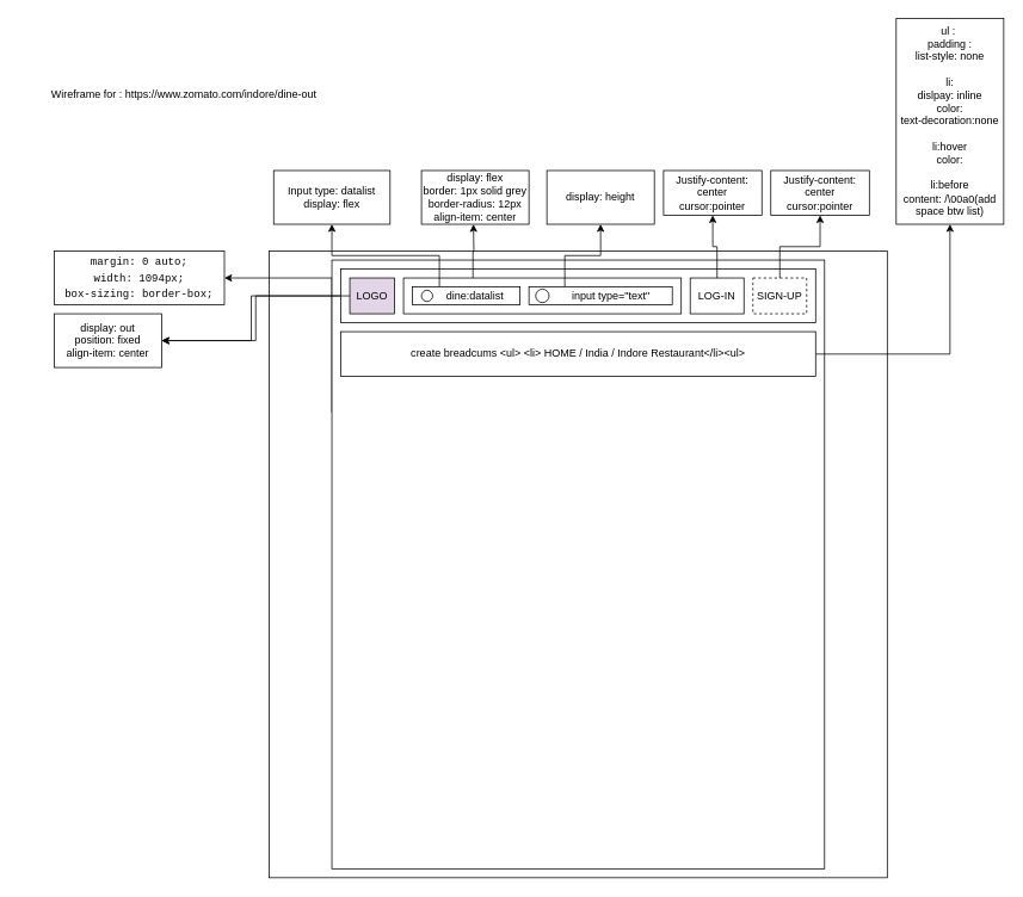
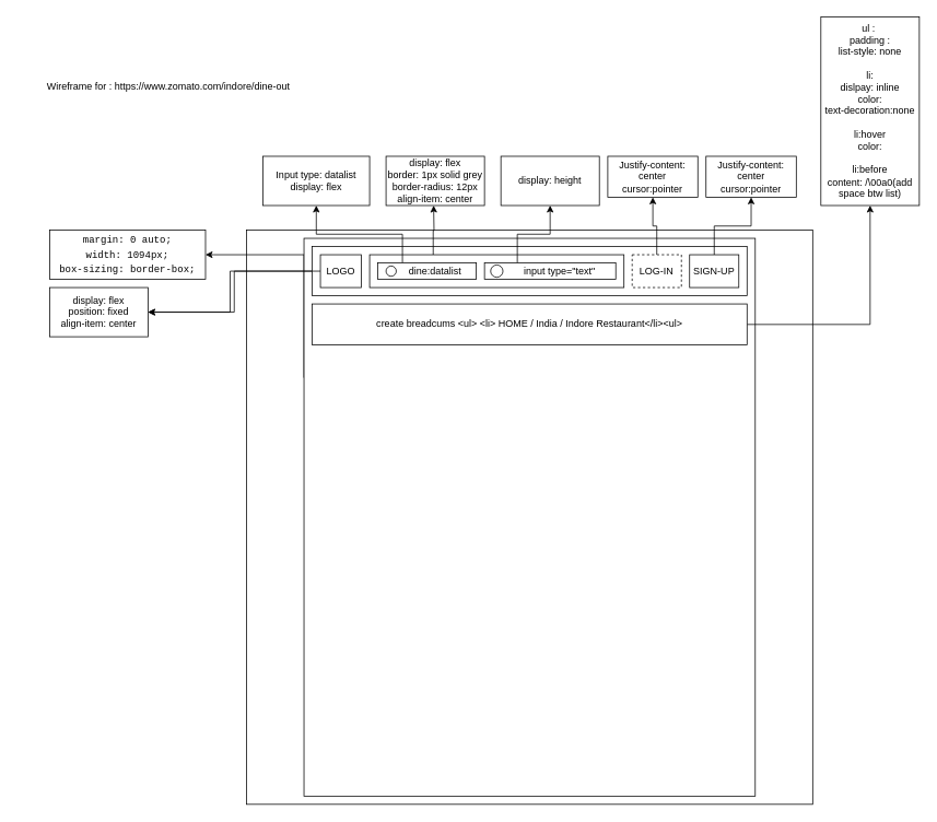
  <mxCell id="0" />
  <mxCell id="1" parent="0" />
  <mxCell id="2" value="" style="rounded=0;whiteSpace=wrap;html=1;" parent="1" vertex="1"><mxGeometry x="590" y="700" width="120" height="60" as="geometry" /></mxCell>
  <mxCell id="3" value="" style="rounded=0;whiteSpace=wrap;html=1;" parent="1" vertex="1"><mxGeometry x="300" y="280" width="690" height="700" as="geometry" /></mxCell>
  <mxCell id="4" style="edgeStyle=orthogonalEdgeStyle;rounded=0;orthogonalLoop=1;jettySize=auto;html=1;exitX=0;exitY=0.25;exitDx=0;exitDy=0;" edge="1" parent="1" source="5" target="6"><mxGeometry relative="1" as="geometry"><mxPoint y="310" as="targetPoint" x="240" /><Array as="points"><mxPoint x="370" y="310" /><mxPoint x="260" y="310" /></Array></mxGeometry></mxCell>
  <mxCell id="5" value="" style="rounded=0;whiteSpace=wrap;html=1;" vertex="1" parent="1"><mxGeometry x="370" y="290" width="550" height="680" as="geometry" /></mxCell>
  <mxCell id="6" value="&lt;div style=&quot;font-family: &amp;#34;menlo&amp;#34; , &amp;#34;monaco&amp;#34; , &amp;#34;courier new&amp;#34; , monospace ; line-height: 18px&quot;&gt;&lt;div&gt;&lt;span style=&quot;background-color: rgb(255 , 255 , 255)&quot;&gt;margin: 0 auto;&lt;/span&gt;&lt;/div&gt;&lt;div&gt;  &lt;span style=&quot;background-color: rgb(255 , 255 , 255)&quot;&gt;width: 1094px;&lt;/span&gt;&lt;/div&gt;&lt;div&gt;  &lt;span style=&quot;background-color: rgb(255 , 255 , 255)&quot;&gt;box-sizing: border-box;&lt;/span&gt;&lt;/div&gt;&lt;/div&gt;" style="rounded=0;whiteSpace=wrap;html=1;" vertex="1" parent="1"><mxGeometry x="60" y="280" width="190" height="60" as="geometry" /></mxCell>
  <mxCell id="7" value="" style="edgeStyle=orthogonalEdgeStyle;rounded=0;orthogonalLoop=1;jettySize=auto;html=1;" edge="1" parent="1" source="8" target="9"><mxGeometry relative="1" as="geometry" /></mxCell>
  <mxCell id="8" value="" style="rounded=0;whiteSpace=wrap;html=1;" vertex="1" parent="1"><mxGeometry x="380" y="300" width="530" height="60" as="geometry" /></mxCell>
- <mxCell id="9" value="display: out&lt;br&gt;position: fixed&lt;br&gt;align-item: center" style="whiteSpace=wrap;html=1;rounded=0;" vertex="1" parent="1"><mxGeometry x="60" y="350" width="120" height="60" as="geometry" /></mxCell>
+ <mxCell id="9" value="display: flex&lt;br&gt;position: fixed&lt;br&gt;align-item: center" style="whiteSpace=wrap;html=1;rounded=0;" vertex="1" parent="1"><mxGeometry x="60" y="350" width="120" height="60" as="geometry" /></mxCell>
  <mxCell id="10" value="" style="edgeStyle=orthogonalEdgeStyle;rounded=0;orthogonalLoop=1;jettySize=auto;html=1;fontColor=#000000;" edge="1" parent="1" source="11" target="9"><mxGeometry relative="1" as="geometry" /></mxCell>
- <mxCell id="11" value="LOGO" style="rounded=0;whiteSpace=wrap;html=1;fillColor=#e1d5e7;" vertex="1" parent="1"><mxGeometry x="390" y="310" width="50" height="40" as="geometry" /></mxCell>
+ <mxCell id="11" value="LOGO" style="rounded=0;whiteSpace=wrap;html=1;" vertex="1" parent="1"><mxGeometry x="390" y="310" width="50" height="40" as="geometry" /></mxCell>
  <mxCell id="12" style="edgeStyle=orthogonalEdgeStyle;rounded=0;orthogonalLoop=1;jettySize=auto;html=1;exitX=0.25;exitY=0;exitDx=0;exitDy=0;" edge="1" parent="1" source="13"><mxGeometry relative="1" as="geometry"><mxPoint x="528" y="250" as="targetPoint" /></mxGeometry></mxCell>
  <mxCell id="13" value="" style="rounded=0;whiteSpace=wrap;html=1;" vertex="1" parent="1"><mxGeometry x="450" y="310" width="310" height="40" as="geometry" /></mxCell>
  <mxCell id="14" style="edgeStyle=orthogonalEdgeStyle;rounded=0;orthogonalLoop=1;jettySize=auto;html=1;exitX=0.5;exitY=0;exitDx=0;exitDy=0;" edge="1" parent="1" source="15" target="28"><mxGeometry relative="1" as="geometry"><mxPoint x="800.273" y="230" as="targetPoint" /></mxGeometry></mxCell>
- <mxCell id="15" value="LOG-IN" style="rounded=0;whiteSpace=wrap;html=1;" vertex="1" parent="1"><mxGeometry x="770" y="310" width="60" height="40" as="geometry" /></mxCell>
+ <mxCell id="15" value="LOG-IN" style="rounded=0;whiteSpace=wrap;html=1;dashed=1;" vertex="1" parent="1"><mxGeometry x="770" y="310" width="60" height="40" as="geometry" /></mxCell>
  <mxCell id="16" value="display: flex&lt;br&gt;border: 1px solid grey&lt;br&gt;border-radius: 12px&lt;br&gt;align-item: center" style="rounded=0;whiteSpace=wrap;html=1;" vertex="1" parent="1"><mxGeometry x="470" y="190" width="120" height="60" as="geometry" /></mxCell>
  <mxCell id="17" value="Wireframe for :&amp;nbsp;https://www.zomato.com/indore/dine-out" style="text;html=1;strokeColor=none;fillColor=none;align=center;verticalAlign=middle;whiteSpace=wrap;rounded=0;" vertex="1" parent="1"><mxGeometry x="20" y="90" width="370" height="30" as="geometry" /></mxCell>
  <mxCell id="18" style="edgeStyle=orthogonalEdgeStyle;rounded=0;orthogonalLoop=1;jettySize=auto;html=1;exitX=0.25;exitY=0;exitDx=0;exitDy=0;" edge="1" parent="1" source="19" target="22"><mxGeometry relative="1" as="geometry"><mxPoint x="410" y="220" as="targetPoint" /></mxGeometry></mxCell>
  <mxCell id="19" value="&amp;nbsp; &amp;nbsp; &amp;nbsp; dine:datalist" style="rounded=0;whiteSpace=wrap;html=1;" vertex="1" parent="1"><mxGeometry x="460" y="320" width="120" height="20" as="geometry" /></mxCell>
  <mxCell id="20" style="edgeStyle=orthogonalEdgeStyle;rounded=0;orthogonalLoop=1;jettySize=auto;html=1;exitX=0.25;exitY=0;exitDx=0;exitDy=0;" edge="1" parent="1" source="21" target="25"><mxGeometry relative="1" as="geometry"><mxPoint x="630" y="230" as="targetPoint" /></mxGeometry></mxCell>
  <mxCell id="21" value="&amp;nbsp; &amp;nbsp; &amp;nbsp; &amp;nbsp;input type=&quot;text&quot;" style="rounded=0;whiteSpace=wrap;html=1;" vertex="1" parent="1"><mxGeometry x="590" y="320" width="160" height="20" as="geometry" /></mxCell>
- <mxCell id="22" value="Input type: datalist&lt;br&gt;display: flex" style="rounded=0;whiteSpace=wrap;html=1;" vertex="1" parent="1"><mxGeometry x="305" y="190" width="130" height="60" as="geometry" /></mxCell>
+ <mxCell id="22" value="Input type: datalist&lt;br&gt;display: flex" style="rounded=0;whiteSpace=wrap;html=1;" vertex="1" parent="1"><mxGeometry x="320" y="190" width="130" height="60" as="geometry" /></mxCell>
  <mxCell id="23" value="" style="ellipse;whiteSpace=wrap;html=1;aspect=fixed;" vertex="1" parent="1"><mxGeometry x="597.5" y="322.5" width="15" height="15" as="geometry" /></mxCell>
  <mxCell id="24" value="" style="ellipse;whiteSpace=wrap;html=1;aspect=fixed;" vertex="1" parent="1"><mxGeometry x="470" y="323.75" width="12.5" height="12.5" as="geometry" /></mxCell>
  <mxCell id="25" value="display: height&lt;br&gt;" style="rounded=0;whiteSpace=wrap;html=1;" vertex="1" parent="1"><mxGeometry x="610" y="190" width="120" height="60" as="geometry" /></mxCell>
  <mxCell id="26" style="edgeStyle=orthogonalEdgeStyle;rounded=0;orthogonalLoop=1;jettySize=auto;html=1;exitX=0.5;exitY=0;exitDx=0;exitDy=0;" edge="1" parent="1" source="27" target="29"><mxGeometry relative="1" as="geometry"><mxPoint x="920" y="230" as="targetPoint" /></mxGeometry></mxCell>
- <mxCell id="27" value="SIGN-UP" style="rounded=0;whiteSpace=wrap;html=1;dashed=1;" vertex="1" parent="1"><mxGeometry x="840" y="310" width="60" height="40" as="geometry" /></mxCell>
+ <mxCell id="27" value="SIGN-UP" style="rounded=0;whiteSpace=wrap;html=1;" vertex="1" parent="1"><mxGeometry x="840" y="310" width="60" height="40" as="geometry" /></mxCell>
  <mxCell id="28" value="Justify-content: center&lt;br&gt;cursor:pointer" style="rounded=0;whiteSpace=wrap;html=1;" vertex="1" parent="1"><mxGeometry x="740.27" y="190" width="109.73" height="50" as="geometry" /></mxCell>
  <mxCell id="29" value="&lt;span&gt;Justify-content: center&lt;br&gt;&lt;/span&gt;cursor:pointer&lt;span&gt;&lt;br&gt;&lt;/span&gt;" style="rounded=0;whiteSpace=wrap;html=1;" vertex="1" parent="1"><mxGeometry x="860" y="190" width="110" height="50" as="geometry" /></mxCell>
  <mxCell id="30" style="edgeStyle=orthogonalEdgeStyle;rounded=0;orthogonalLoop=1;jettySize=auto;html=1;" edge="1" parent="1" source="31" target="32"><mxGeometry relative="1" as="geometry"><mxPoint x="1020" y="395" as="targetPoint" /></mxGeometry></mxCell>
  <mxCell id="31" value="create breadcums &amp;lt;ul&amp;gt; &amp;lt;li&amp;gt; HOME / India / Indore Restaurant&amp;lt;/li&amp;gt;&amp;lt;ul&amp;gt;" style="rounded=0;whiteSpace=wrap;html=1;" vertex="1" parent="1"><mxGeometry x="380" y="370" width="530" height="50" as="geometry" /></mxCell>
  <mxCell id="32" value="ul :&amp;nbsp;&lt;br&gt;padding :&lt;br&gt;list-style: none&lt;br&gt;&lt;br&gt;li:&lt;br&gt;dislpay: inline&lt;br&gt;color:&lt;br&gt;text-decoration:none&lt;br&gt;&lt;br&gt;li:hover&lt;br&gt;color:&lt;br&gt;&lt;br&gt;li:before&lt;br&gt;content: /\00a0(add space btw list)" style="rounded=0;whiteSpace=wrap;html=1;" vertex="1" parent="1"><mxGeometry x="1000" y="20" width="120" height="230" as="geometry" /></mxCell>
